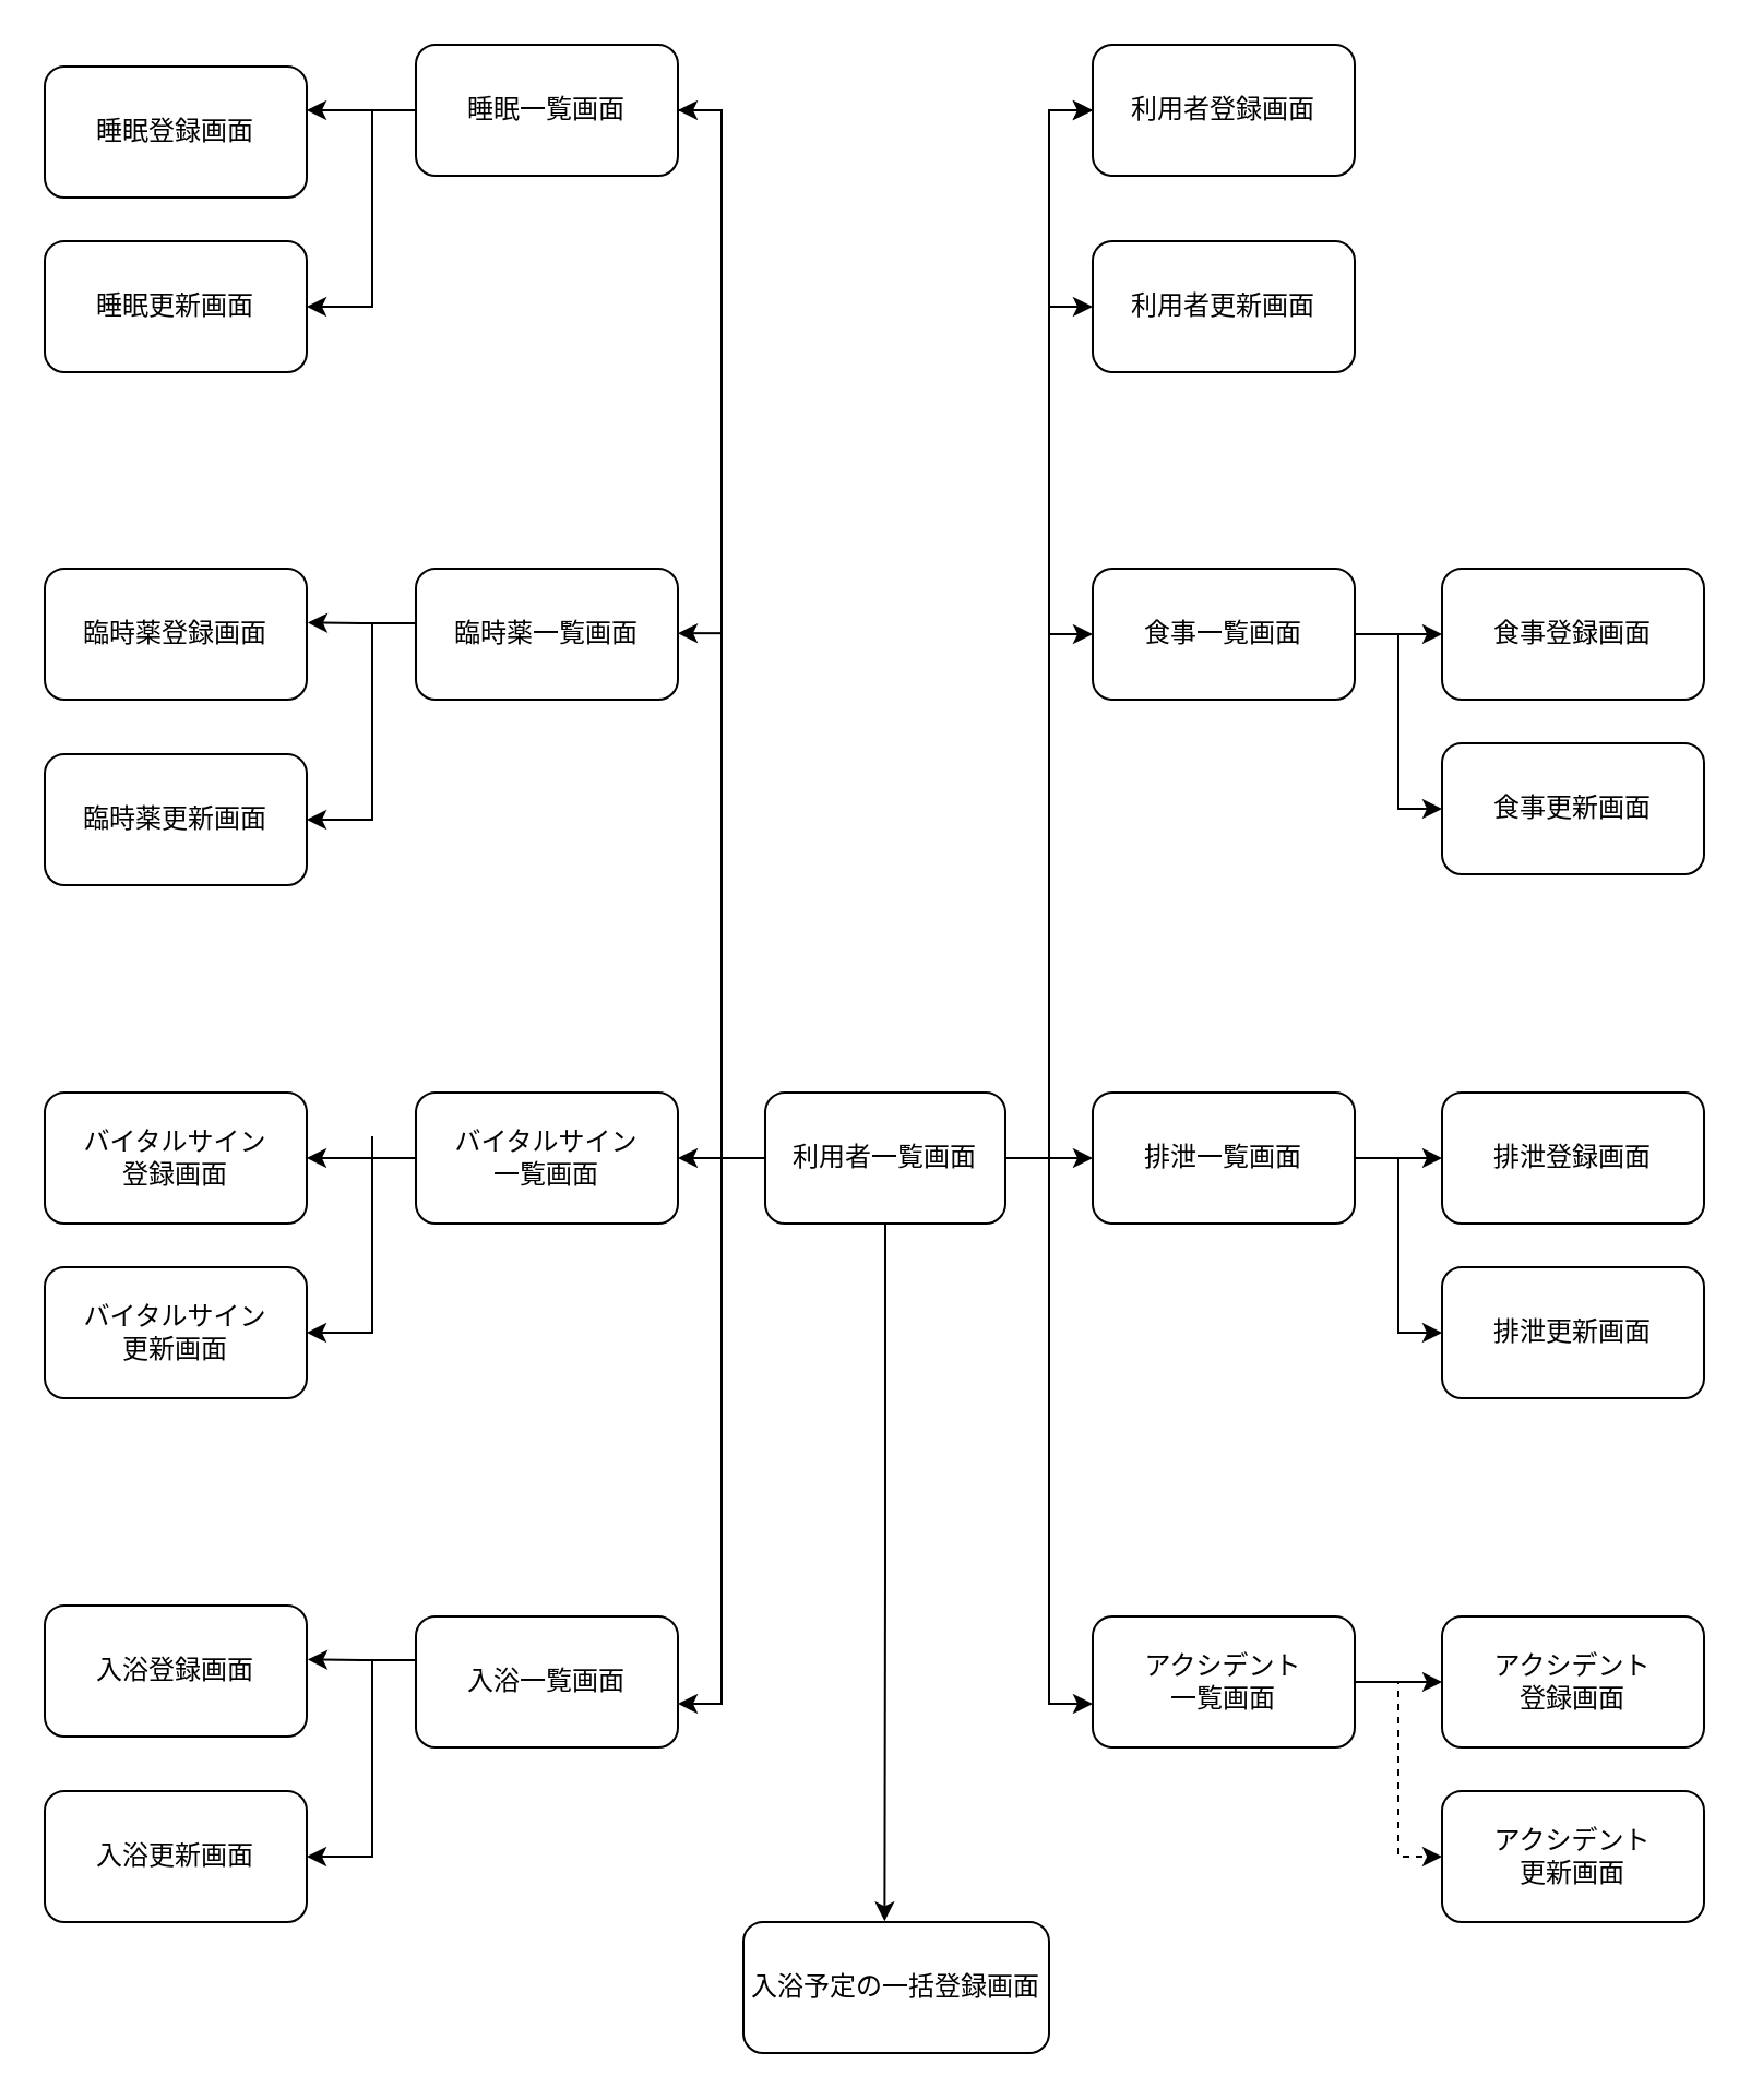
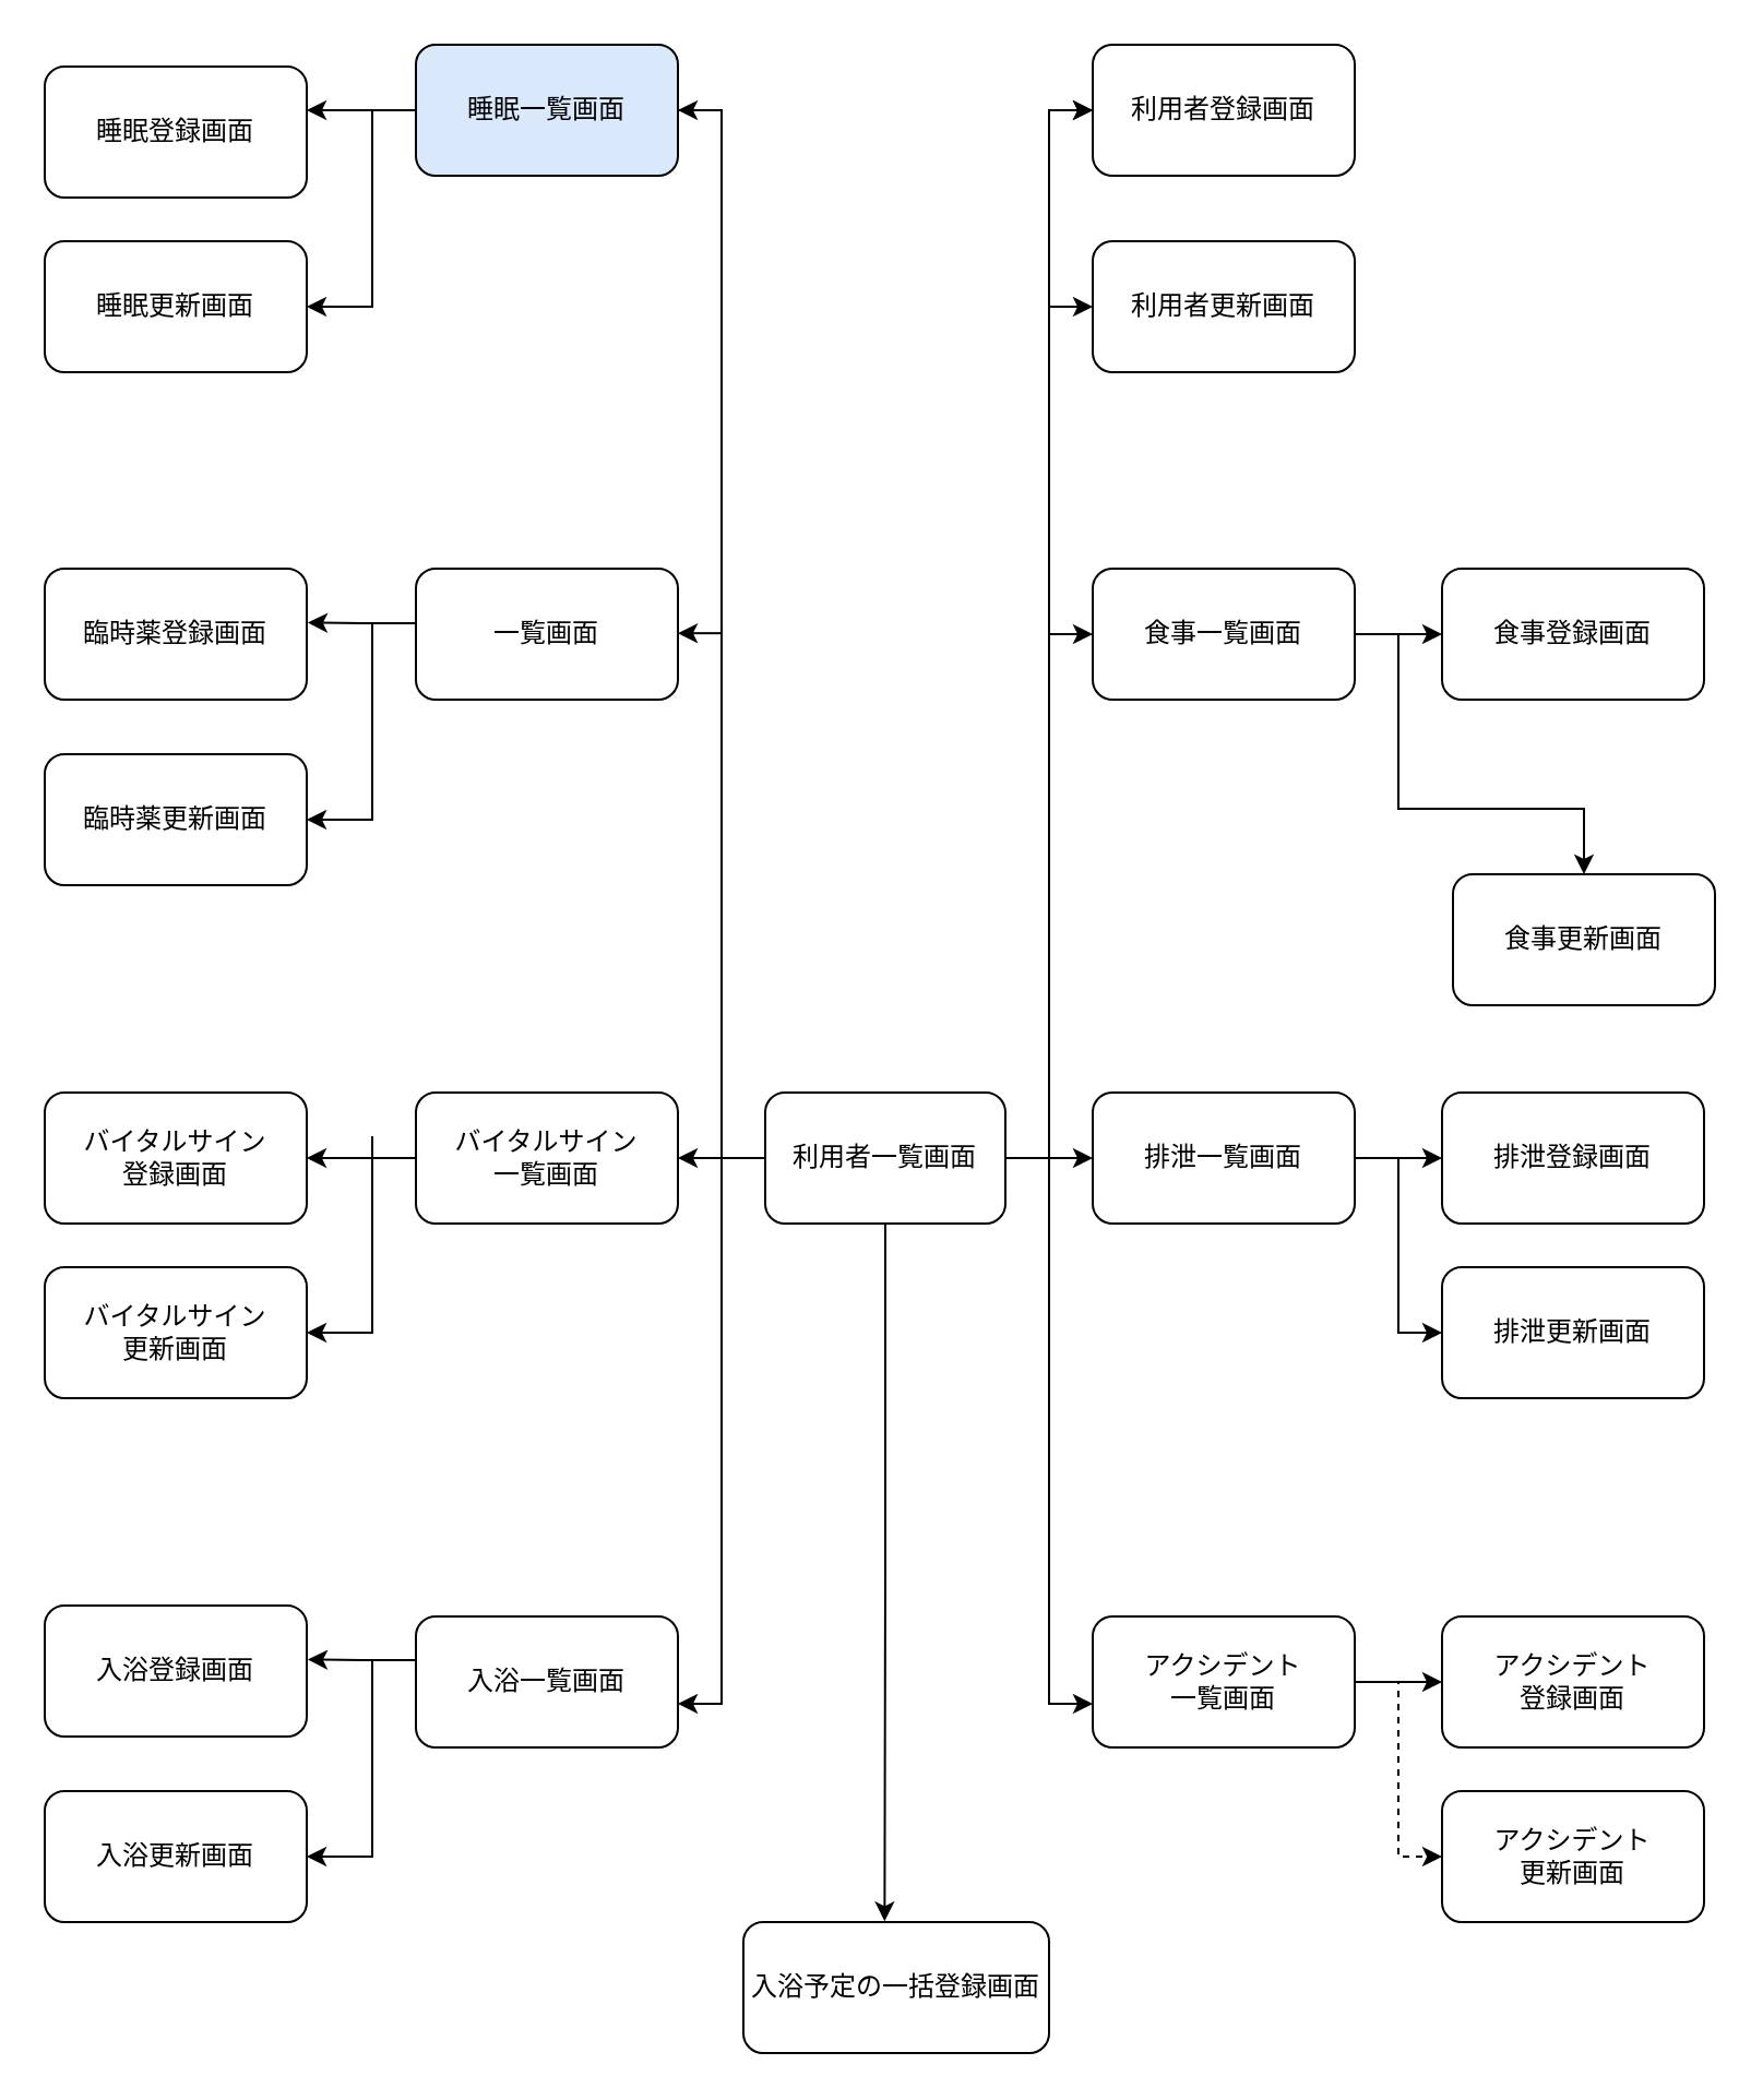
  <mxCell id="0" />
  <mxCell id="1" parent="0" />
  <mxCell id="2" style="edgeStyle=orthogonalEdgeStyle;rounded=0;orthogonalLoop=1;jettySize=auto;html=1;entryX=0;entryY=0.5;entryDx=0;entryDy=0;" parent="1" source="10" target="11" edge="1"><mxGeometry relative="1" as="geometry"><mxPoint x="500" y="50" as="targetPoint" /><Array as="points"><mxPoint x="480" y="530" /><mxPoint x="480" y="50" /></Array></mxGeometry></mxCell>
  <mxCell id="3" value="" style="edgeStyle=orthogonalEdgeStyle;rounded=0;orthogonalLoop=1;jettySize=auto;html=1;entryX=0;entryY=0.5;entryDx=0;entryDy=0;" parent="1" source="10" target="15" edge="1"><mxGeometry relative="1" as="geometry"><mxPoint x="480" y="290" as="targetPoint" /></mxGeometry></mxCell>
  <mxCell id="4" value="" style="edgeStyle=orthogonalEdgeStyle;rounded=0;orthogonalLoop=1;jettySize=auto;html=1;" parent="1" source="10" target="25" edge="1"><mxGeometry relative="1" as="geometry"><mxPoint x="480" y="800" as="targetPoint" /><Array as="points"><mxPoint x="480" y="530" /><mxPoint x="480" y="780" /></Array></mxGeometry></mxCell>
  <mxCell id="5" style="edgeStyle=orthogonalEdgeStyle;rounded=0;orthogonalLoop=1;jettySize=auto;html=1;entryX=1;entryY=0.5;entryDx=0;entryDy=0;" parent="1" source="10" target="42" edge="1"><mxGeometry relative="1" as="geometry"><mxPoint x="320" y="530" as="targetPoint" /><Array as="points"><mxPoint x="370" y="530" /><mxPoint x="370" y="530" /></Array></mxGeometry></mxCell>
  <mxCell id="6" style="edgeStyle=orthogonalEdgeStyle;rounded=0;orthogonalLoop=1;jettySize=auto;html=1;entryX=1;entryY=0.5;entryDx=0;entryDy=0;" parent="1" source="10" target="31" edge="1"><mxGeometry relative="1" as="geometry"><Array as="points"><mxPoint x="330" y="530" /><mxPoint x="330" y="50" /></Array></mxGeometry></mxCell>
  <mxCell id="7" style="edgeStyle=orthogonalEdgeStyle;rounded=0;orthogonalLoop=1;jettySize=auto;html=1;entryX=0.462;entryY=-0.006;entryDx=0;entryDy=0;entryPerimeter=0;" parent="1" source="10" target="51" edge="1"><mxGeometry relative="1" as="geometry" /></mxCell>
  <mxCell id="8" style="edgeStyle=orthogonalEdgeStyle;rounded=0;orthogonalLoop=1;jettySize=auto;html=1;entryX=0;entryY=0.5;entryDx=0;entryDy=0;" parent="1" source="10" target="11" edge="1"><mxGeometry relative="1" as="geometry" /></mxCell>
  <mxCell id="9" style="edgeStyle=orthogonalEdgeStyle;rounded=0;orthogonalLoop=1;jettySize=auto;html=1;" parent="1" source="10" target="12" edge="1"><mxGeometry relative="1" as="geometry"><Array as="points"><mxPoint x="480" y="530" /><mxPoint x="480" y="140" /></Array></mxGeometry></mxCell>
  <mxCell id="10" value="利用者一覧画面" style="rounded=1;whiteSpace=wrap;html=1;align=center;" parent="1" vertex="1"><mxGeometry x="350" y="500" width="110" height="60" as="geometry" /></mxCell>
  <mxCell id="11" value="利用者登録画面" style="whiteSpace=wrap;html=1;rounded=1;" parent="1" vertex="1"><mxGeometry x="500" y="20" width="120" height="60" as="geometry" /></mxCell>
  <mxCell id="12" value="利用者更新画面" style="whiteSpace=wrap;html=1;rounded=1;" parent="1" vertex="1"><mxGeometry x="500" y="110" width="120" height="60" as="geometry" /></mxCell>
  <mxCell id="13" value="" style="edgeStyle=orthogonalEdgeStyle;rounded=0;orthogonalLoop=1;jettySize=auto;html=1;" parent="1" source="15" target="16" edge="1"><mxGeometry relative="1" as="geometry" /></mxCell>
  <mxCell id="14" value="" style="edgeStyle=orthogonalEdgeStyle;rounded=0;orthogonalLoop=1;jettySize=auto;html=1;" parent="1" source="15" target="17" edge="1"><mxGeometry relative="1" as="geometry"><Array as="points"><mxPoint x="640" y="290" /><mxPoint x="640" y="370" /></Array></mxGeometry></mxCell>
  <mxCell id="15" value="食事一覧画面" style="rounded=1;whiteSpace=wrap;html=1;align=center;" parent="1" vertex="1"><mxGeometry x="500" y="260" width="120" height="60" as="geometry" /></mxCell>
  <mxCell id="16" value="食事登録画面" style="whiteSpace=wrap;html=1;rounded=1;" parent="1" vertex="1"><mxGeometry x="660" y="260" width="120" height="60" as="geometry" /></mxCell>
- <mxCell id="17" value="食事更新画面" style="whiteSpace=wrap;html=1;rounded=1;" parent="1" vertex="1"><mxGeometry x="660" y="340" width="120" height="60" as="geometry" /></mxCell>
+ <mxCell id="17" value="食事更新画面" style="whiteSpace=wrap;html=1;rounded=1;" parent="1" vertex="1"><mxGeometry x="665" y="400" width="120" height="60" as="geometry" /></mxCell>
  <mxCell id="18" value="" style="edgeStyle=orthogonalEdgeStyle;rounded=0;orthogonalLoop=1;jettySize=auto;html=1;" parent="1" source="20" target="21" edge="1"><mxGeometry relative="1" as="geometry" /></mxCell>
  <mxCell id="19" value="" style="edgeStyle=orthogonalEdgeStyle;rounded=0;orthogonalLoop=1;jettySize=auto;html=1;" parent="1" source="20" target="22" edge="1"><mxGeometry relative="1" as="geometry"><Array as="points"><mxPoint x="640" y="530" /><mxPoint x="640" y="610" /></Array></mxGeometry></mxCell>
  <mxCell id="20" value="排泄一覧画面" style="rounded=1;whiteSpace=wrap;html=1;align=center;" parent="1" vertex="1"><mxGeometry x="500" y="500" width="120" height="60" as="geometry" /></mxCell>
  <mxCell id="21" value="排泄登録画面" style="whiteSpace=wrap;html=1;rounded=1;" parent="1" vertex="1"><mxGeometry x="660" y="500" width="120" height="60" as="geometry" /></mxCell>
  <mxCell id="22" value="排泄更新画面" style="whiteSpace=wrap;html=1;rounded=1;" parent="1" vertex="1"><mxGeometry x="660" y="580" width="120" height="60" as="geometry" /></mxCell>
  <mxCell id="23" value="" style="edgeStyle=orthogonalEdgeStyle;rounded=0;orthogonalLoop=1;jettySize=auto;html=1;" parent="1" source="25" target="26" edge="1"><mxGeometry relative="1" as="geometry" /></mxCell>
  <mxCell id="24" value="" style="edgeStyle=orthogonalEdgeStyle;rounded=0;orthogonalLoop=1;jettySize=auto;html=1;dashed=1;" parent="1" source="25" target="27" edge="1"><mxGeometry relative="1" as="geometry"><Array as="points"><mxPoint x="640" y="770" /><mxPoint x="640" y="850" /></Array></mxGeometry></mxCell>
  <mxCell id="25" value="アクシデント&lt;br&gt;一覧画面" style="rounded=1;whiteSpace=wrap;html=1;align=center;" parent="1" vertex="1"><mxGeometry x="500" y="740" width="120" height="60" as="geometry" /></mxCell>
  <mxCell id="26" value="アクシデント&lt;br&gt;登録画面" style="whiteSpace=wrap;html=1;rounded=1;" parent="1" vertex="1"><mxGeometry x="660" y="740" width="120" height="60" as="geometry" /></mxCell>
  <mxCell id="27" value="アクシデント&lt;br&gt;更新画面" style="whiteSpace=wrap;html=1;rounded=1;" parent="1" vertex="1"><mxGeometry x="660" y="820" width="120" height="60" as="geometry" /></mxCell>
  <mxCell id="28" value="" style="edgeStyle=orthogonalEdgeStyle;rounded=0;orthogonalLoop=1;jettySize=auto;html=1;entryX=0;entryY=0.5;entryDx=0;entryDy=0;" parent="1" target="20" edge="1"><mxGeometry relative="1" as="geometry"><mxPoint x="460" y="530" as="sourcePoint" /><mxPoint x="500" y="294.5" as="targetPoint" /><Array as="points"><mxPoint x="470" y="530" /><mxPoint x="470" y="530" /></Array></mxGeometry></mxCell>
  <mxCell id="29" value="" style="edgeStyle=orthogonalEdgeStyle;rounded=0;orthogonalLoop=1;jettySize=auto;html=1;exitX=0;exitY=0.5;exitDx=0;exitDy=0;" parent="1" source="10" target="32" edge="1"><mxGeometry relative="1" as="geometry"><Array as="points"><mxPoint x="330" y="530" /><mxPoint x="330" y="50" /></Array></mxGeometry></mxCell>
  <mxCell id="30" value="" style="edgeStyle=orthogonalEdgeStyle;rounded=0;orthogonalLoop=1;jettySize=auto;html=1;entryX=1;entryY=0.5;entryDx=0;entryDy=0;entryPerimeter=0;" parent="1" target="33" edge="1"><mxGeometry relative="1" as="geometry"><Array as="points"><mxPoint x="170" y="140" /></Array><mxPoint x="170" y="50" as="sourcePoint" /><mxPoint x="150" y="140" as="targetPoint" /></mxGeometry></mxCell>
- <mxCell id="31" value="睡眠一覧画面" style="rounded=1;whiteSpace=wrap;html=1;align=center;" parent="1" vertex="1"><mxGeometry x="190" y="20" width="120" height="60" as="geometry" /></mxCell>
+ <mxCell id="31" value="睡眠一覧画面" style="rounded=1;whiteSpace=wrap;html=1;align=center;fillColor=#dae8fc;" parent="1" vertex="1"><mxGeometry x="190" y="20" width="120" height="60" as="geometry" /></mxCell>
  <mxCell id="32" value="睡眠登録画面" style="whiteSpace=wrap;html=1;rounded=1;" parent="1" vertex="1"><mxGeometry x="20" y="30" width="120" height="60" as="geometry" /></mxCell>
  <mxCell id="33" value="睡眠更新画面" style="whiteSpace=wrap;html=1;rounded=1;" parent="1" vertex="1"><mxGeometry x="20" y="110" width="120" height="60" as="geometry" /></mxCell>
  <mxCell id="34" value="" style="edgeStyle=orthogonalEdgeStyle;rounded=0;orthogonalLoop=1;jettySize=auto;html=1;entryX=1;entryY=0.5;entryDx=0;entryDy=0;entryPerimeter=0;" parent="1" target="39" edge="1"><mxGeometry relative="1" as="geometry"><Array as="points"><mxPoint x="170" y="375" /></Array><mxPoint x="170" y="285" as="sourcePoint" /><mxPoint x="150" y="375" as="targetPoint" /></mxGeometry></mxCell>
  <mxCell id="35" value="" style="edgeStyle=orthogonalEdgeStyle;rounded=0;orthogonalLoop=1;jettySize=auto;html=1;" parent="1" edge="1"><mxGeometry relative="1" as="geometry"><mxPoint x="330" y="289.58" as="sourcePoint" /><mxPoint x="310" y="289.58" as="targetPoint" /></mxGeometry></mxCell>
- <mxCell id="36" value="臨時薬一覧画面" style="rounded=1;whiteSpace=wrap;html=1;align=center;" parent="1" vertex="1"><mxGeometry x="190" y="260" width="120" height="60" as="geometry" /></mxCell>
+ <mxCell id="36" value="一覧画面" style="rounded=1;whiteSpace=wrap;html=1;align=center;" parent="1" vertex="1"><mxGeometry x="190" y="260" width="120" height="60" as="geometry" /></mxCell>
  <mxCell id="37" value="" style="edgeStyle=orthogonalEdgeStyle;rounded=0;orthogonalLoop=1;jettySize=auto;html=1;entryX=1.004;entryY=0.412;entryDx=0;entryDy=0;entryPerimeter=0;" parent="1" target="38" edge="1"><mxGeometry relative="1" as="geometry"><mxPoint x="190" y="285" as="sourcePoint" /><Array as="points"><mxPoint x="165" y="285" /></Array></mxGeometry></mxCell>
  <mxCell id="38" value="臨時薬登録画面" style="whiteSpace=wrap;html=1;rounded=1;" parent="1" vertex="1"><mxGeometry x="20" y="260" width="120" height="60" as="geometry" /></mxCell>
  <mxCell id="39" value="臨時薬更新画面" style="whiteSpace=wrap;html=1;rounded=1;" parent="1" vertex="1"><mxGeometry x="20" y="345" width="120" height="60" as="geometry" /></mxCell>
  <mxCell id="40" value="" style="edgeStyle=orthogonalEdgeStyle;rounded=0;orthogonalLoop=1;jettySize=auto;html=1;entryX=1;entryY=0.5;entryDx=0;entryDy=0;entryPerimeter=0;" parent="1" target="44" edge="1"><mxGeometry relative="1" as="geometry"><Array as="points"><mxPoint x="170" y="610" /></Array><mxPoint x="170" y="520" as="sourcePoint" /><mxPoint x="150" y="610" as="targetPoint" /></mxGeometry></mxCell>
  <mxCell id="41" value="" style="edgeStyle=orthogonalEdgeStyle;rounded=0;orthogonalLoop=1;jettySize=auto;html=1;" parent="1" source="42" target="43" edge="1"><mxGeometry relative="1" as="geometry" /></mxCell>
  <mxCell id="42" value="バイタルサイン&lt;br&gt;一覧画面" style="rounded=1;whiteSpace=wrap;html=1;align=center;" parent="1" vertex="1"><mxGeometry x="190" y="500" width="120" height="60" as="geometry" /></mxCell>
  <mxCell id="43" value="バイタルサイン&lt;br&gt;登録画面" style="whiteSpace=wrap;html=1;rounded=1;" parent="1" vertex="1"><mxGeometry x="20" y="500" width="120" height="60" as="geometry" /></mxCell>
  <mxCell id="44" value="バイタルサイン&lt;br&gt;更新画面" style="whiteSpace=wrap;html=1;rounded=1;" parent="1" vertex="1"><mxGeometry x="20" y="580" width="120" height="60" as="geometry" /></mxCell>
  <mxCell id="45" value="" style="edgeStyle=orthogonalEdgeStyle;rounded=0;orthogonalLoop=1;jettySize=auto;html=1;entryX=1;entryY=0.5;entryDx=0;entryDy=0;entryPerimeter=0;" parent="1" target="50" edge="1"><mxGeometry relative="1" as="geometry"><Array as="points"><mxPoint x="170" y="850" /></Array><mxPoint x="170" y="760" as="sourcePoint" /><mxPoint x="150" y="850" as="targetPoint" /></mxGeometry></mxCell>
  <mxCell id="46" value="" style="edgeStyle=orthogonalEdgeStyle;rounded=0;orthogonalLoop=1;jettySize=auto;html=1;" parent="1" target="47" edge="1"><mxGeometry relative="1" as="geometry"><mxPoint x="330" y="530" as="sourcePoint" /><mxPoint x="330" y="762.29" as="targetPoint" /><Array as="points"><mxPoint x="330" y="780" /></Array></mxGeometry></mxCell>
  <mxCell id="47" value="入浴一覧画面" style="rounded=1;whiteSpace=wrap;html=1;align=center;" parent="1" vertex="1"><mxGeometry x="190" y="740" width="120" height="60" as="geometry" /></mxCell>
  <mxCell id="48" value="" style="edgeStyle=orthogonalEdgeStyle;rounded=0;orthogonalLoop=1;jettySize=auto;html=1;entryX=1.004;entryY=0.412;entryDx=0;entryDy=0;entryPerimeter=0;" parent="1" target="49" edge="1"><mxGeometry relative="1" as="geometry"><mxPoint x="190" y="760" as="sourcePoint" /><Array as="points"><mxPoint x="165" y="760" /></Array></mxGeometry></mxCell>
  <mxCell id="49" value="入浴登録画面" style="whiteSpace=wrap;html=1;rounded=1;" parent="1" vertex="1"><mxGeometry x="20" y="735" width="120" height="60" as="geometry" /></mxCell>
  <mxCell id="50" value="入浴更新画面" style="whiteSpace=wrap;html=1;rounded=1;" parent="1" vertex="1"><mxGeometry x="20" y="820" width="120" height="60" as="geometry" /></mxCell>
  <mxCell id="51" value="入浴予定の一括登録画面" style="whiteSpace=wrap;html=1;rounded=1;" parent="1" vertex="1"><mxGeometry x="340" y="880" width="140" height="60" as="geometry" /></mxCell>
